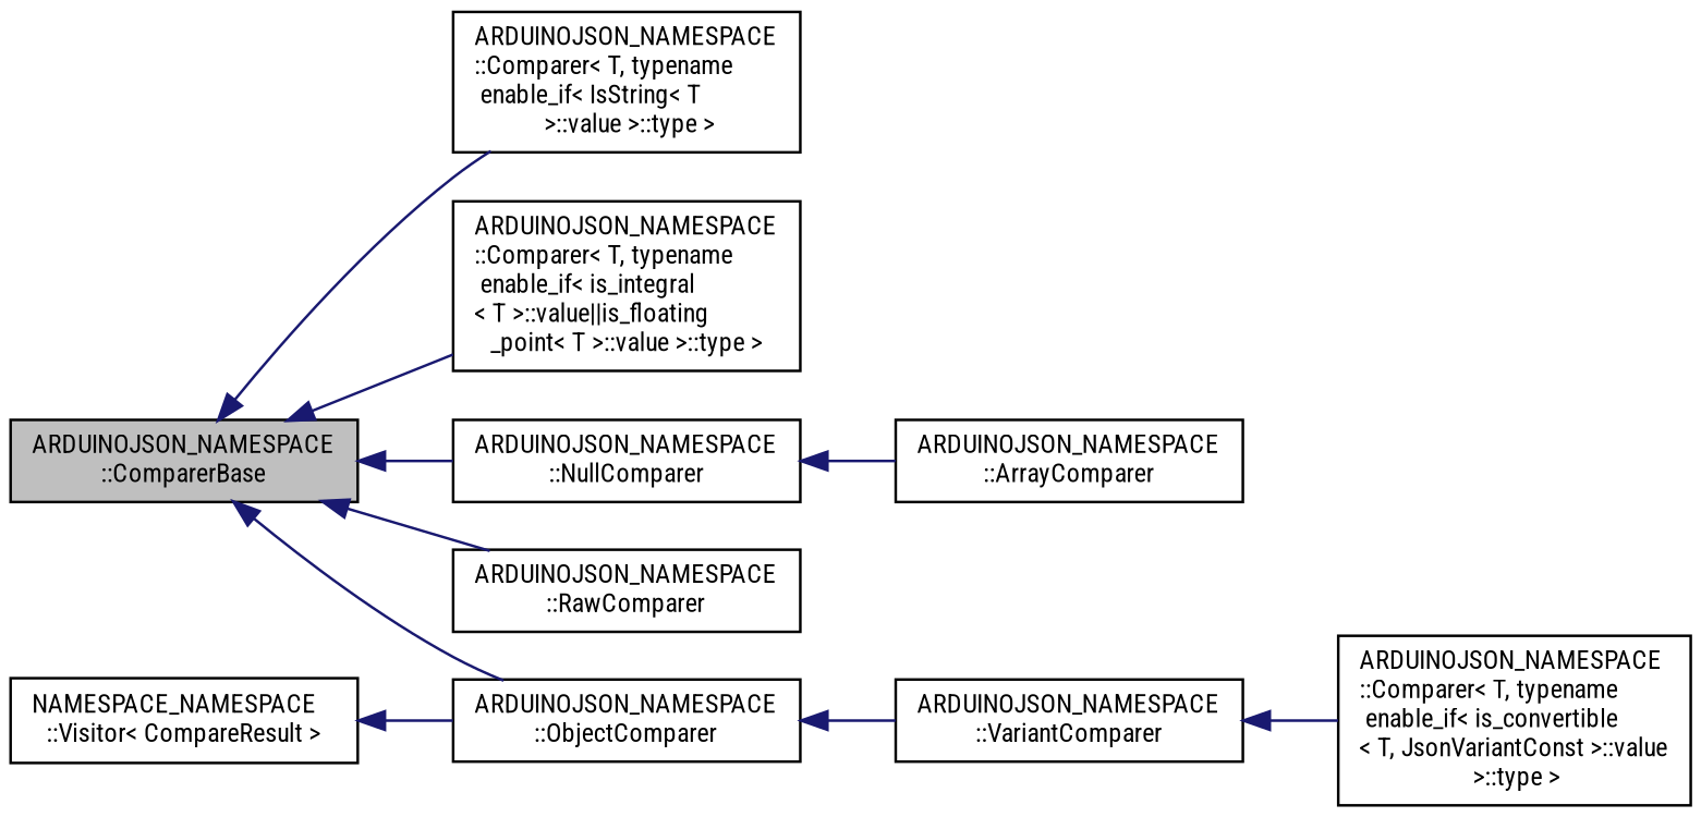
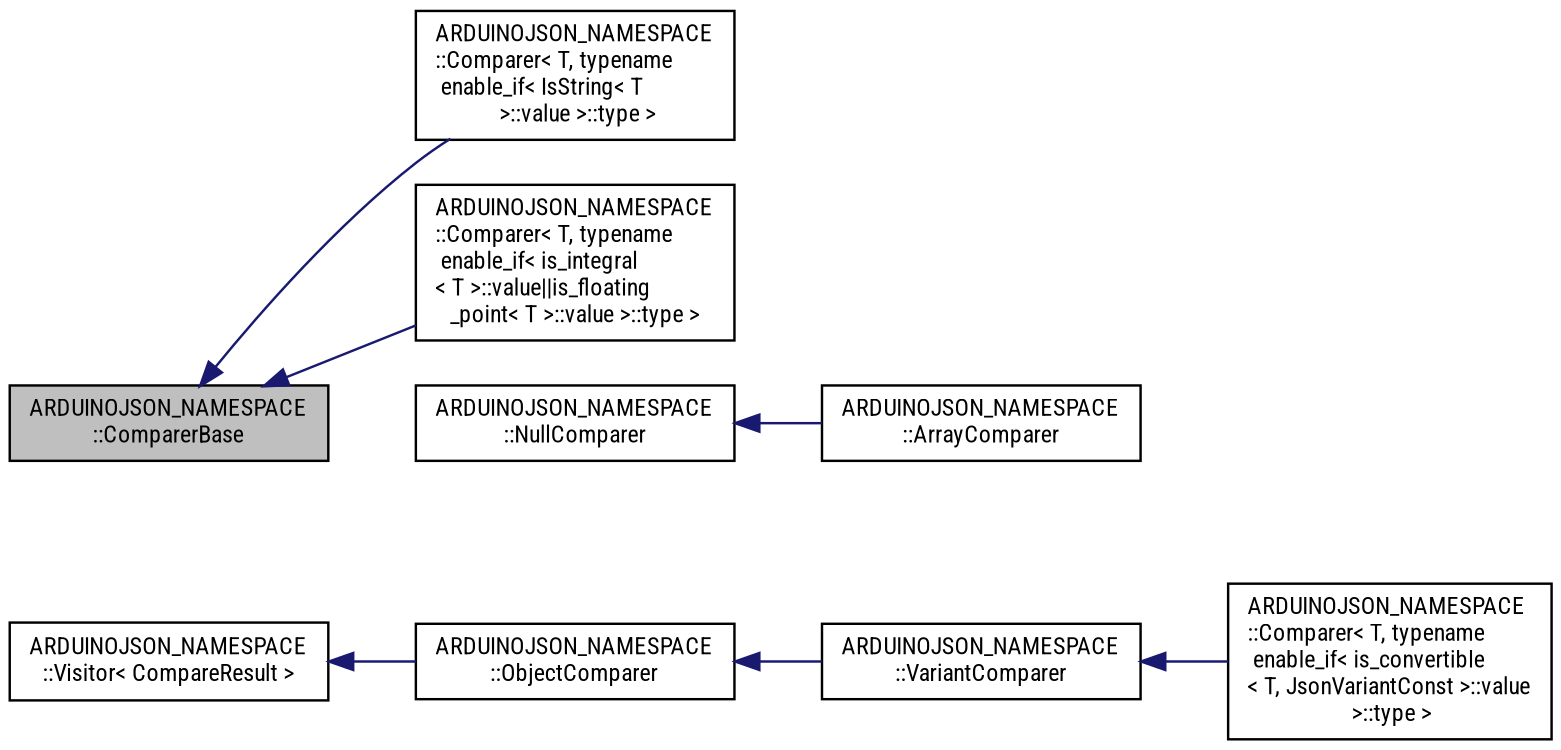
  digraph {
    fontname="Roboto Condensed"
    rankdir=LR
    node [color=black fillcolor=white fontname="Roboto Condensed" fontsize=10 shape=record style=filled]
    edge [color=midnightblue dir=back fontname="Roboto Condensed" fontsize=10 labelfontname=Helvetica labelfontsize=10 style=solid]
    n1 [fillcolor=grey75 fontcolor=black height=0.2 label="ARDUINOJSON_NAMESPACE\l::ComparerBase" width=0.4]
    n2 [height=0.2 label="ARDUINOJSON_NAMESPACE\l::Comparer\< T, typename\l enable_if\< IsString\< T\l \>::value \>::type \>" width=0.4]
    n3 [height=0.2 label="ARDUINOJSON_NAMESPACE\l::Comparer\< T, typename\l enable_if\< is_integral\l\< T \>::value\|\|is_floating\l_point\< T \>::value \>::type \>" width=0.4]
    n4 [height=0.2 label="ARDUINOJSON_NAMESPACE\l::NullComparer" width=0.4]
    n5 [height=0.2 label="ARDUINOJSON_NAMESPACE\l::ObjectComparer" width=0.4]
-   n6 [height=0.2 label="ARDUINOJSON_NAMESPACE\l::RawComparer" width=0.4]
    n7 [height=0.2 label="ARDUINOJSON_NAMESPACE\l::ArrayComparer" width=0.4]
    n8 [height=0.2 label="ARDUINOJSON_NAMESPACE\l::VariantComparer" width=0.4]
    n9 [height=0.2 label="ARDUINOJSON_NAMESPACE\l::Comparer\< T, typename\l enable_if\< is_convertible\l\< T, JsonVariantConst \>::value\l \>::type \>" width=0.4]
-   n10 [height=0.2 label="NAMESPACE_NAMESPACE\l::Visitor\< CompareResult \>" width=0.4]
+   n10 [height=0.2 label="ARDUINOJSON_NAMESPACE\l::Visitor\< CompareResult \>" width=0.4]
    n1 -> n2
    n1 -> n3
-   n1 -> n4
-   n1 -> n5
-   n1 -> n6
    n4 -> n7
    n5 -> n8
    n8 -> n9
    n10 -> n5
  }
